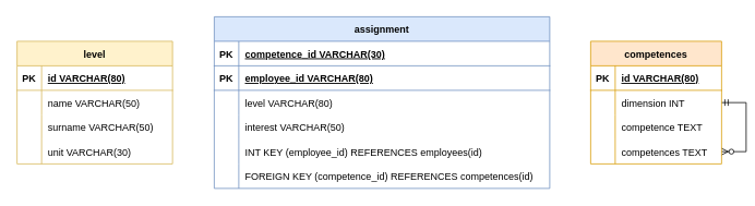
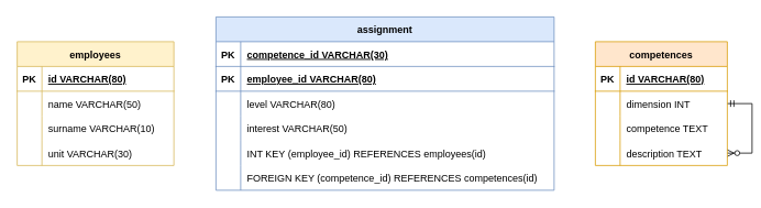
  <mxCell id="0" />
  <mxCell id="1" parent="0" />
  <mxCell id="2" value="" style="edgeStyle=entityRelationEdgeStyle;fontSize=12;html=1;endArrow=ERzeroToMany;startArrow=ERmandOne;rounded=0;" edge="1" parent="1" source="16" target="28"><mxGeometry width="100" height="100" relative="1" as="geometry"><mxPoint x="261" y="305" as="sourcePoint" /><mxPoint x="321" y="305" as="targetPoint" /></mxGeometry></mxCell>
- <mxCell id="3" value="level" style="shape=table;startSize=30;container=1;collapsible=1;childLayout=tableLayout;fixedRows=1;rowLines=0;fontStyle=1;align=center;resizeLast=1;fillColor=#fff2cc;strokeColor=#d6b656;" vertex="1" parent="1"><mxGeometry x="20" y="50" width="190" height="150" as="geometry" /></mxCell>
+ <mxCell id="3" value="employees" style="shape=table;startSize=30;container=1;collapsible=1;childLayout=tableLayout;fixedRows=1;rowLines=0;fontStyle=1;align=center;resizeLast=1;fillColor=#fff2cc;strokeColor=#d6b656;" vertex="1" parent="1"><mxGeometry x="20" y="50" width="190" height="150" as="geometry" /></mxCell>
  <mxCell id="4" value="" style="shape=tableRow;horizontal=0;startSize=0;swimlaneHead=0;swimlaneBody=0;fillColor=none;collapsible=0;dropTarget=0;points=[[0,0.5],[1,0.5]];portConstraint=eastwest;strokeColor=inherit;top=0;left=0;right=0;bottom=1;" vertex="1" parent="3"><mxGeometry y="30" width="190" height="30" as="geometry" /></mxCell>
  <mxCell id="5" value="PK" style="shape=partialRectangle;overflow=hidden;connectable=0;fillColor=none;strokeColor=inherit;top=0;left=0;bottom=0;right=0;fontStyle=1;" vertex="1" parent="4"><mxGeometry width="30" height="30" as="geometry"><mxRectangle width="30" height="30" as="alternateBounds" /></mxGeometry></mxCell>
  <mxCell id="6" value="id VARCHAR(80) " style="shape=partialRectangle;overflow=hidden;connectable=0;fillColor=none;align=left;strokeColor=inherit;top=0;left=0;bottom=0;right=0;spacingLeft=6;fontStyle=5;" vertex="1" parent="4"><mxGeometry x="30" width="160" height="30" as="geometry"><mxRectangle width="160" height="30" as="alternateBounds" /></mxGeometry></mxCell>
  <mxCell id="7" value="" style="shape=tableRow;horizontal=0;startSize=0;swimlaneHead=0;swimlaneBody=0;fillColor=none;collapsible=0;dropTarget=0;points=[[0,0.5],[1,0.5]];portConstraint=eastwest;strokeColor=inherit;top=0;left=0;right=0;bottom=0;" vertex="1" parent="3"><mxGeometry y="60" width="190" height="30" as="geometry" /></mxCell>
  <mxCell id="8" value="" style="shape=partialRectangle;overflow=hidden;connectable=0;fillColor=none;strokeColor=inherit;top=0;left=0;bottom=0;right=0;" vertex="1" parent="7"><mxGeometry width="30" height="30" as="geometry"><mxRectangle width="30" height="30" as="alternateBounds" /></mxGeometry></mxCell>
  <mxCell id="9" value="name VARCHAR(50)" style="shape=partialRectangle;overflow=hidden;connectable=0;fillColor=none;align=left;strokeColor=inherit;top=0;left=0;bottom=0;right=0;spacingLeft=6;" vertex="1" parent="7"><mxGeometry x="30" width="160" height="30" as="geometry"><mxRectangle width="160" height="30" as="alternateBounds" /></mxGeometry></mxCell>
  <mxCell id="10" value="" style="shape=tableRow;horizontal=0;startSize=0;swimlaneHead=0;swimlaneBody=0;fillColor=none;collapsible=0;dropTarget=0;points=[[0,0.5],[1,0.5]];portConstraint=eastwest;strokeColor=inherit;top=0;left=0;right=0;bottom=0;" vertex="1" parent="3"><mxGeometry y="90" width="190" height="30" as="geometry" /></mxCell>
  <mxCell id="11" value="" style="shape=partialRectangle;overflow=hidden;connectable=0;fillColor=none;strokeColor=inherit;top=0;left=0;bottom=0;right=0;" vertex="1" parent="10"><mxGeometry width="30" height="30" as="geometry"><mxRectangle width="30" height="30" as="alternateBounds" /></mxGeometry></mxCell>
- <mxCell id="12" value="surname VARCHAR(50)" style="shape=partialRectangle;overflow=hidden;connectable=0;fillColor=none;align=left;strokeColor=inherit;top=0;left=0;bottom=0;right=0;spacingLeft=6;" vertex="1" parent="10"><mxGeometry x="30" width="160" height="30" as="geometry"><mxRectangle width="160" height="30" as="alternateBounds" /></mxGeometry></mxCell>
+ <mxCell id="12" value="surname VARCHAR(10)" style="shape=partialRectangle;overflow=hidden;connectable=0;fillColor=none;align=left;strokeColor=inherit;top=0;left=0;bottom=0;right=0;spacingLeft=6;" vertex="1" parent="10"><mxGeometry x="30" width="160" height="30" as="geometry"><mxRectangle width="160" height="30" as="alternateBounds" /></mxGeometry></mxCell>
  <mxCell id="13" value="" style="shape=tableRow;horizontal=0;startSize=0;swimlaneHead=0;swimlaneBody=0;fillColor=none;collapsible=0;dropTarget=0;points=[[0,0.5],[1,0.5]];portConstraint=eastwest;strokeColor=inherit;top=0;left=0;right=0;bottom=0;" vertex="1" parent="3"><mxGeometry y="120" width="190" height="30" as="geometry" /></mxCell>
  <mxCell id="14" value="" style="shape=partialRectangle;overflow=hidden;connectable=0;fillColor=none;strokeColor=inherit;top=0;left=0;bottom=0;right=0;" vertex="1" parent="13"><mxGeometry width="30" height="30" as="geometry"><mxRectangle width="30" height="30" as="alternateBounds" /></mxGeometry></mxCell>
  <mxCell id="15" value="unit VARCHAR(30)" style="shape=partialRectangle;overflow=hidden;connectable=0;fillColor=none;align=left;strokeColor=inherit;top=0;left=0;bottom=0;right=0;spacingLeft=6;" vertex="1" parent="13"><mxGeometry x="30" width="160" height="30" as="geometry"><mxRectangle width="160" height="30" as="alternateBounds" /></mxGeometry></mxCell>
  <mxCell id="16" value="competences" style="shape=table;startSize=30;container=1;collapsible=1;childLayout=tableLayout;fixedRows=1;rowLines=0;fontStyle=1;align=center;resizeLast=1;fillColor=#ffe6cc;strokeColor=#d79b00;" vertex="1" parent="1"><mxGeometry x="721" y="50" width="160" height="150" as="geometry" /></mxCell>
  <mxCell id="17" value="" style="shape=tableRow;horizontal=0;startSize=0;swimlaneHead=0;swimlaneBody=0;fillColor=none;collapsible=0;dropTarget=0;points=[[0,0.5],[1,0.5]];portConstraint=eastwest;strokeColor=inherit;top=0;left=0;right=0;bottom=1;" vertex="1" parent="16"><mxGeometry y="30" width="160" height="30" as="geometry" /></mxCell>
  <mxCell id="18" value="PK" style="shape=partialRectangle;overflow=hidden;connectable=0;fillColor=none;strokeColor=inherit;top=0;left=0;bottom=0;right=0;fontStyle=1;" vertex="1" parent="17"><mxGeometry width="30" height="30" as="geometry"><mxRectangle width="30" height="30" as="alternateBounds" /></mxGeometry></mxCell>
  <mxCell id="19" value="id VARCHAR(80) " style="shape=partialRectangle;overflow=hidden;connectable=0;fillColor=none;align=left;strokeColor=inherit;top=0;left=0;bottom=0;right=0;spacingLeft=6;fontStyle=5;" vertex="1" parent="17"><mxGeometry x="30" width="130" height="30" as="geometry"><mxRectangle width="130" height="30" as="alternateBounds" /></mxGeometry></mxCell>
  <mxCell id="20" value="" style="shape=tableRow;horizontal=0;startSize=0;swimlaneHead=0;swimlaneBody=0;fillColor=none;collapsible=0;dropTarget=0;points=[[0,0.5],[1,0.5]];portConstraint=eastwest;strokeColor=inherit;top=0;left=0;right=0;bottom=0;" vertex="1" parent="16"><mxGeometry y="60" width="160" height="30" as="geometry" /></mxCell>
  <mxCell id="21" value="" style="shape=partialRectangle;overflow=hidden;connectable=0;fillColor=none;strokeColor=inherit;top=0;left=0;bottom=0;right=0;" vertex="1" parent="20"><mxGeometry width="30" height="30" as="geometry"><mxRectangle width="30" height="30" as="alternateBounds" /></mxGeometry></mxCell>
  <mxCell id="22" value="dimension INT" style="shape=partialRectangle;overflow=hidden;connectable=0;fillColor=none;align=left;strokeColor=inherit;top=0;left=0;bottom=0;right=0;spacingLeft=6;" vertex="1" parent="20"><mxGeometry x="30" width="130" height="30" as="geometry"><mxRectangle width="130" height="30" as="alternateBounds" /></mxGeometry></mxCell>
  <mxCell id="23" value="" style="shape=tableRow;horizontal=0;startSize=0;swimlaneHead=0;swimlaneBody=0;fillColor=none;collapsible=0;dropTarget=0;points=[[0,0.5],[1,0.5]];portConstraint=eastwest;strokeColor=inherit;top=0;left=0;right=0;bottom=0;" vertex="1" parent="16"><mxGeometry y="90" width="160" height="30" as="geometry" /></mxCell>
  <mxCell id="24" value="" style="shape=partialRectangle;overflow=hidden;connectable=0;fillColor=none;strokeColor=inherit;top=0;left=0;bottom=0;right=0;" vertex="1" parent="23"><mxGeometry width="30" height="30" as="geometry"><mxRectangle width="30" height="30" as="alternateBounds" /></mxGeometry></mxCell>
  <mxCell id="25" value="competence TEXT" style="shape=partialRectangle;overflow=hidden;connectable=0;fillColor=none;align=left;strokeColor=inherit;top=0;left=0;bottom=0;right=0;spacingLeft=6;" vertex="1" parent="23"><mxGeometry x="30" width="130" height="30" as="geometry"><mxRectangle width="130" height="30" as="alternateBounds" /></mxGeometry></mxCell>
  <mxCell id="26" value="" style="shape=tableRow;horizontal=0;startSize=0;swimlaneHead=0;swimlaneBody=0;fillColor=none;collapsible=0;dropTarget=0;points=[[0,0.5],[1,0.5]];portConstraint=eastwest;strokeColor=inherit;top=0;left=0;right=0;bottom=0;" vertex="1" parent="16"><mxGeometry y="120" width="160" height="30" as="geometry" /></mxCell>
  <mxCell id="27" value="" style="shape=partialRectangle;overflow=hidden;connectable=0;fillColor=none;strokeColor=inherit;top=0;left=0;bottom=0;right=0;" vertex="1" parent="26"><mxGeometry width="30" height="30" as="geometry"><mxRectangle width="30" height="30" as="alternateBounds" /></mxGeometry></mxCell>
- <mxCell id="28" value="competences TEXT" style="shape=partialRectangle;overflow=hidden;connectable=0;fillColor=none;align=left;strokeColor=inherit;top=0;left=0;bottom=0;right=0;spacingLeft=6;" vertex="1" parent="26"><mxGeometry x="30" width="130" height="30" as="geometry"><mxRectangle width="130" height="30" as="alternateBounds" /></mxGeometry></mxCell>
+ <mxCell id="28" value="description TEXT" style="shape=partialRectangle;overflow=hidden;connectable=0;fillColor=none;align=left;strokeColor=inherit;top=0;left=0;bottom=0;right=0;spacingLeft=6;" vertex="1" parent="26"><mxGeometry x="30" width="130" height="30" as="geometry"><mxRectangle width="130" height="30" as="alternateBounds" /></mxGeometry></mxCell>
  <mxCell id="29" value="assignment" style="shape=table;startSize=30;container=1;collapsible=1;childLayout=tableLayout;fixedRows=1;rowLines=0;fontStyle=1;align=center;resizeLast=1;fillColor=#dae8fc;strokeColor=#6c8ebf;" vertex="1" parent="1"><mxGeometry x="261" y="20" width="410" height="210" as="geometry" /></mxCell>
  <mxCell id="30" value="" style="shape=tableRow;horizontal=0;startSize=0;swimlaneHead=0;swimlaneBody=0;fillColor=none;collapsible=0;dropTarget=0;points=[[0,0.5],[1,0.5]];portConstraint=eastwest;strokeColor=inherit;top=0;left=0;right=0;bottom=1;" vertex="1" parent="29"><mxGeometry y="30" width="410" height="30" as="geometry" /></mxCell>
  <mxCell id="31" value="PK" style="shape=partialRectangle;overflow=hidden;connectable=0;fillColor=none;strokeColor=inherit;top=0;left=0;bottom=0;right=0;fontStyle=1;" vertex="1" parent="30"><mxGeometry width="30" height="30" as="geometry"><mxRectangle width="30" height="30" as="alternateBounds" /></mxGeometry></mxCell>
  <mxCell id="32" value="competence_id VARCHAR(30) " style="shape=partialRectangle;overflow=hidden;connectable=0;fillColor=none;align=left;strokeColor=inherit;top=0;left=0;bottom=0;right=0;spacingLeft=6;fontStyle=5;" vertex="1" parent="30"><mxGeometry x="30" width="380" height="30" as="geometry"><mxRectangle width="380" height="30" as="alternateBounds" /></mxGeometry></mxCell>
  <mxCell id="33" value="" style="shape=tableRow;horizontal=0;startSize=0;swimlaneHead=0;swimlaneBody=0;fillColor=none;collapsible=0;dropTarget=0;points=[[0,0.5],[1,0.5]];portConstraint=eastwest;strokeColor=inherit;top=0;left=0;right=0;bottom=1;" vertex="1" parent="29"><mxGeometry y="60" width="410" height="30" as="geometry" /></mxCell>
  <mxCell id="34" value="PK" style="shape=partialRectangle;overflow=hidden;connectable=0;fillColor=none;strokeColor=inherit;top=0;left=0;bottom=0;right=0;fontStyle=1;" vertex="1" parent="33"><mxGeometry width="30" height="30" as="geometry"><mxRectangle width="30" height="30" as="alternateBounds" /></mxGeometry></mxCell>
  <mxCell id="35" value="employee_id VARCHAR(80) " style="shape=partialRectangle;overflow=hidden;connectable=0;fillColor=none;align=left;strokeColor=inherit;top=0;left=0;bottom=0;right=0;spacingLeft=6;fontStyle=5;" vertex="1" parent="33"><mxGeometry x="30" width="380" height="30" as="geometry"><mxRectangle width="380" height="30" as="alternateBounds" /></mxGeometry></mxCell>
  <mxCell id="36" value="" style="shape=tableRow;horizontal=0;startSize=0;swimlaneHead=0;swimlaneBody=0;fillColor=none;collapsible=0;dropTarget=0;points=[[0,0.5],[1,0.5]];portConstraint=eastwest;strokeColor=inherit;top=0;left=0;right=0;bottom=0;" vertex="1" parent="29"><mxGeometry y="90" width="410" height="30" as="geometry" /></mxCell>
  <mxCell id="37" value="" style="shape=partialRectangle;overflow=hidden;connectable=0;fillColor=none;strokeColor=inherit;top=0;left=0;bottom=0;right=0;" vertex="1" parent="36"><mxGeometry width="30" height="30" as="geometry"><mxRectangle width="30" height="30" as="alternateBounds" /></mxGeometry></mxCell>
  <mxCell id="38" value="level VARCHAR(80)" style="shape=partialRectangle;overflow=hidden;connectable=0;fillColor=none;align=left;strokeColor=inherit;top=0;left=0;bottom=0;right=0;spacingLeft=6;" vertex="1" parent="36"><mxGeometry x="30" width="380" height="30" as="geometry"><mxRectangle width="380" height="30" as="alternateBounds" /></mxGeometry></mxCell>
  <mxCell id="39" value="" style="shape=tableRow;horizontal=0;startSize=0;swimlaneHead=0;swimlaneBody=0;fillColor=none;collapsible=0;dropTarget=0;points=[[0,0.5],[1,0.5]];portConstraint=eastwest;strokeColor=inherit;top=0;left=0;right=0;bottom=0;" vertex="1" parent="29"><mxGeometry y="120" width="410" height="30" as="geometry" /></mxCell>
  <mxCell id="40" value="" style="shape=partialRectangle;overflow=hidden;connectable=0;fillColor=none;strokeColor=inherit;top=0;left=0;bottom=0;right=0;" vertex="1" parent="39"><mxGeometry width="30" height="30" as="geometry"><mxRectangle width="30" height="30" as="alternateBounds" /></mxGeometry></mxCell>
  <mxCell id="41" value="interest VARCHAR(50)" style="shape=partialRectangle;overflow=hidden;connectable=0;fillColor=none;align=left;strokeColor=inherit;top=0;left=0;bottom=0;right=0;spacingLeft=6;" vertex="1" parent="39"><mxGeometry x="30" width="380" height="30" as="geometry"><mxRectangle width="380" height="30" as="alternateBounds" /></mxGeometry></mxCell>
  <mxCell id="42" value="" style="shape=tableRow;horizontal=0;startSize=0;swimlaneHead=0;swimlaneBody=0;fillColor=none;collapsible=0;dropTarget=0;points=[[0,0.5],[1,0.5]];portConstraint=eastwest;strokeColor=inherit;top=0;left=0;right=0;bottom=0;" vertex="1" parent="29"><mxGeometry y="150" width="410" height="30" as="geometry" /></mxCell>
  <mxCell id="43" value="" style="shape=partialRectangle;overflow=hidden;connectable=0;fillColor=none;strokeColor=inherit;top=0;left=0;bottom=0;right=0;" vertex="1" parent="42"><mxGeometry width="30" height="30" as="geometry"><mxRectangle width="30" height="30" as="alternateBounds" /></mxGeometry></mxCell>
  <mxCell id="44" value="INT KEY (employee_id) REFERENCES employees(id)" style="shape=partialRectangle;overflow=hidden;connectable=0;fillColor=none;align=left;strokeColor=inherit;top=0;left=0;bottom=0;right=0;spacingLeft=6;" vertex="1" parent="42"><mxGeometry x="30" width="380" height="30" as="geometry"><mxRectangle width="380" height="30" as="alternateBounds" /></mxGeometry></mxCell>
  <mxCell id="45" value="" style="shape=tableRow;horizontal=0;startSize=0;swimlaneHead=0;swimlaneBody=0;fillColor=none;collapsible=0;dropTarget=0;points=[[0,0.5],[1,0.5]];portConstraint=eastwest;strokeColor=inherit;top=0;left=0;right=0;bottom=0;" vertex="1" parent="29"><mxGeometry y="180" width="410" height="30" as="geometry" /></mxCell>
  <mxCell id="46" value="" style="shape=partialRectangle;overflow=hidden;connectable=0;fillColor=none;strokeColor=inherit;top=0;left=0;bottom=0;right=0;" vertex="1" parent="45"><mxGeometry width="30" height="30" as="geometry"><mxRectangle width="30" height="30" as="alternateBounds" /></mxGeometry></mxCell>
  <mxCell id="47" value="FOREIGN KEY (competence_id) REFERENCES competences(id)" style="shape=partialRectangle;overflow=hidden;connectable=0;fillColor=none;align=left;strokeColor=inherit;top=0;left=0;bottom=0;right=0;spacingLeft=6;" vertex="1" parent="45"><mxGeometry x="30" width="380" height="30" as="geometry"><mxRectangle width="380" height="30" as="alternateBounds" /></mxGeometry></mxCell>
